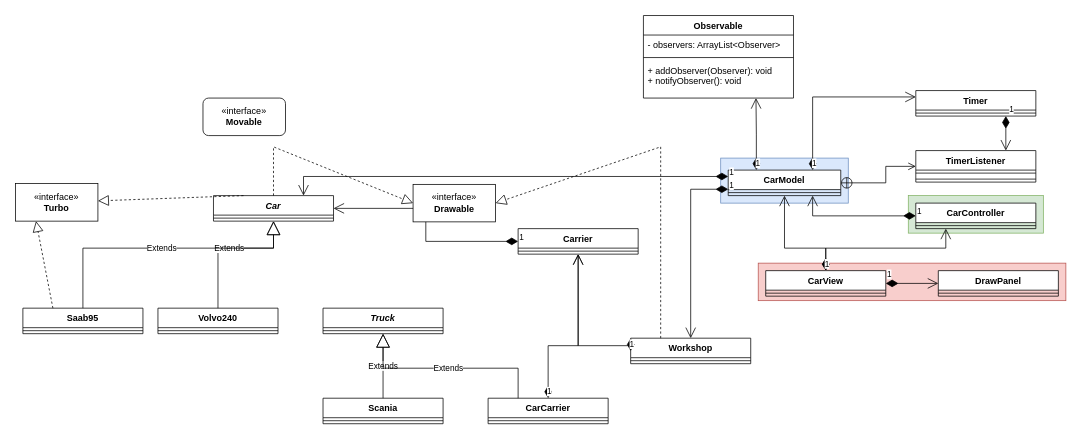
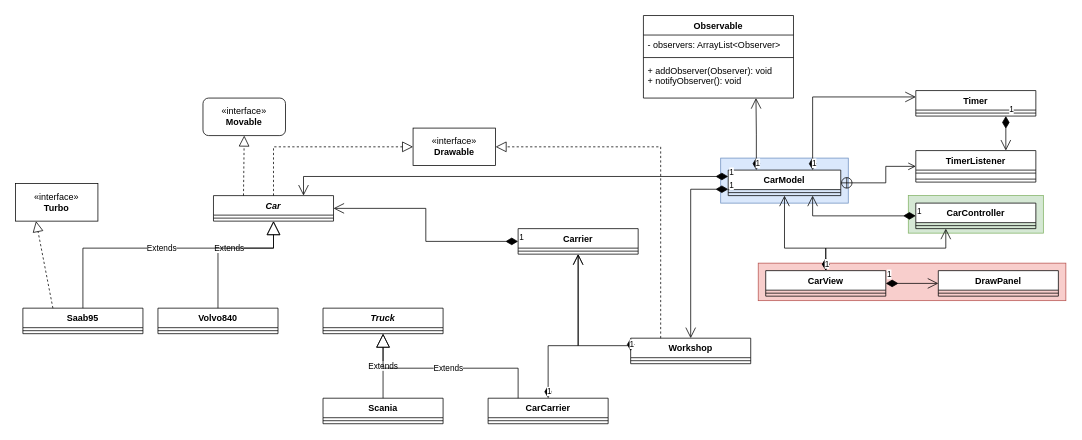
  <mxCell id="0" />
  <mxCell id="1" parent="0" />
  <mxCell id="2" value="" style="rounded=0;whiteSpace=wrap;html=1;fillColor=#dae8fc;strokeColor=#6c8ebf;" vertex="1" parent="1"><mxGeometry x="960" y="210" width="170" height="60" as="geometry" /></mxCell>
  <mxCell id="3" value="" style="rounded=0;whiteSpace=wrap;html=1;fillColor=#f8cecc;strokeColor=#b85450;" vertex="1" parent="1"><mxGeometry x="1010" y="350" width="410" height="50" as="geometry" /></mxCell>
  <mxCell id="4" value="" style="rounded=0;whiteSpace=wrap;html=1;fillColor=#d5e8d4;strokeColor=#82b366;" vertex="1" parent="1"><mxGeometry x="1210" y="260" width="180" height="50" as="geometry" /></mxCell>
  <mxCell id="5" value="&lt;i&gt;Car&lt;/i&gt;" style="swimlane;fontStyle=1;align=center;verticalAlign=top;childLayout=stackLayout;horizontal=1;startSize=26;horizontalStack=0;resizeParent=1;resizeParentMax=0;resizeLast=0;collapsible=1;marginBottom=0;whiteSpace=wrap;html=1;" vertex="1" parent="1"><mxGeometry x="284" y="260" width="160" height="34" as="geometry" /></mxCell>
  <mxCell id="6" value="" style="line;strokeWidth=1;fillColor=none;align=left;verticalAlign=middle;spacingTop=-1;spacingLeft=3;spacingRight=3;rotatable=0;labelPosition=right;points=[];portConstraint=eastwest;strokeColor=inherit;" vertex="1" parent="5"><mxGeometry y="26" width="160" height="8" as="geometry" /></mxCell>
- <mxCell id="7" value="Volvo240" style="swimlane;fontStyle=1;align=center;verticalAlign=top;childLayout=stackLayout;horizontal=1;startSize=26;horizontalStack=0;resizeParent=1;resizeParentMax=0;resizeLast=0;collapsible=1;marginBottom=0;whiteSpace=wrap;html=1;" vertex="1" parent="1"><mxGeometry x="210" y="410" width="160" height="34" as="geometry" /></mxCell>
+ <mxCell id="7" value="Volvo840" style="swimlane;fontStyle=1;align=center;verticalAlign=top;childLayout=stackLayout;horizontal=1;startSize=26;horizontalStack=0;resizeParent=1;resizeParentMax=0;resizeLast=0;collapsible=1;marginBottom=0;whiteSpace=wrap;html=1;" vertex="1" parent="1"><mxGeometry x="210" y="410" width="160" height="34" as="geometry" /></mxCell>
  <mxCell id="8" value="" style="line;strokeWidth=1;fillColor=none;align=left;verticalAlign=middle;spacingTop=-1;spacingLeft=3;spacingRight=3;rotatable=0;labelPosition=right;points=[];portConstraint=eastwest;strokeColor=inherit;" vertex="1" parent="7"><mxGeometry y="26" width="160" height="8" as="geometry" /></mxCell>
  <mxCell id="9" value="Saab95" style="swimlane;fontStyle=1;align=center;verticalAlign=top;childLayout=stackLayout;horizontal=1;startSize=26;horizontalStack=0;resizeParent=1;resizeParentMax=0;resizeLast=0;collapsible=1;marginBottom=0;whiteSpace=wrap;html=1;" vertex="1" parent="1"><mxGeometry y="410" width="160" height="34" as="geometry" x="30" /></mxCell>
  <mxCell id="10" value="" style="line;strokeWidth=1;fillColor=none;align=left;verticalAlign=middle;spacingTop=-1;spacingLeft=3;spacingRight=3;rotatable=0;labelPosition=right;points=[];portConstraint=eastwest;strokeColor=inherit;" vertex="1" parent="9"><mxGeometry y="26" width="160" height="8" as="geometry" /></mxCell>
  <mxCell id="11" value="&lt;i style=&quot;&quot;&gt;Truck&lt;/i&gt;" style="swimlane;fontStyle=1;align=center;verticalAlign=top;childLayout=stackLayout;horizontal=1;startSize=26;horizontalStack=0;resizeParent=1;resizeParentMax=0;resizeLast=0;collapsible=1;marginBottom=0;whiteSpace=wrap;html=1;" vertex="1" parent="1"><mxGeometry x="430" y="410" width="160" height="34" as="geometry" /></mxCell>
  <mxCell id="12" value="" style="line;strokeWidth=1;fillColor=none;align=left;verticalAlign=middle;spacingTop=-1;spacingLeft=3;spacingRight=3;rotatable=0;labelPosition=right;points=[];portConstraint=eastwest;strokeColor=inherit;" vertex="1" parent="11"><mxGeometry y="26" width="160" height="8" as="geometry" /></mxCell>
  <mxCell id="13" value="Carrier" style="swimlane;fontStyle=1;align=center;verticalAlign=top;childLayout=stackLayout;horizontal=1;startSize=26;horizontalStack=0;resizeParent=1;resizeParentMax=0;resizeLast=0;collapsible=1;marginBottom=0;whiteSpace=wrap;html=1;" vertex="1" parent="1"><mxGeometry x="690" y="304" width="160" height="34" as="geometry" /></mxCell>
  <mxCell id="14" value="" style="line;strokeWidth=1;fillColor=none;align=left;verticalAlign=middle;spacingTop=-1;spacingLeft=3;spacingRight=3;rotatable=0;labelPosition=right;points=[];portConstraint=eastwest;strokeColor=inherit;" vertex="1" parent="13"><mxGeometry y="26" width="160" height="8" as="geometry" /></mxCell>
  <mxCell id="15" value="«interface»&lt;br&gt;&lt;b&gt;Movable&lt;/b&gt;" style="html=1;whiteSpace=wrap;rounded=1;" vertex="1" parent="1"><mxGeometry x="270" width="110" height="50" as="geometry" y="130" /></mxCell>
  <mxCell id="16" value="CarCarrier" style="swimlane;fontStyle=1;align=center;verticalAlign=top;childLayout=stackLayout;horizontal=1;startSize=26;horizontalStack=0;resizeParent=1;resizeParentMax=0;resizeLast=0;collapsible=1;marginBottom=0;whiteSpace=wrap;html=1;" vertex="1" parent="1"><mxGeometry x="650" y="530" width="160" height="34" as="geometry" /></mxCell>
  <mxCell id="17" value="" style="line;strokeWidth=1;fillColor=none;align=left;verticalAlign=middle;spacingTop=-1;spacingLeft=3;spacingRight=3;rotatable=0;labelPosition=right;points=[];portConstraint=eastwest;strokeColor=inherit;" vertex="1" parent="16"><mxGeometry y="26" width="160" height="8" as="geometry" /></mxCell>
  <mxCell id="18" value="Scania" style="swimlane;fontStyle=1;align=center;verticalAlign=top;childLayout=stackLayout;horizontal=1;startSize=26;horizontalStack=0;resizeParent=1;resizeParentMax=0;resizeLast=0;collapsible=1;marginBottom=0;whiteSpace=wrap;html=1;" vertex="1" parent="1"><mxGeometry x="430" y="530" width="160" height="34" as="geometry" /></mxCell>
  <mxCell id="19" value="" style="line;strokeWidth=1;fillColor=none;align=left;verticalAlign=middle;spacingTop=-1;spacingLeft=3;spacingRight=3;rotatable=0;labelPosition=right;points=[];portConstraint=eastwest;strokeColor=inherit;" vertex="1" parent="18"><mxGeometry y="26" width="160" height="8" as="geometry" /></mxCell>
  <mxCell id="20" value="1" style="endArrow=open;html=1;endSize=12;startArrow=diamondThin;startSize=14;startFill=1;edgeStyle=orthogonalEdgeStyle;align=left;verticalAlign=bottom;rounded=0;exitX=0;exitY=0.5;exitDx=0;exitDy=0;entryX=1;entryY=0.5;entryDx=0;entryDy=0;" edge="1" parent="1" source="13" target="5"><mxGeometry x="-1" y="3" relative="1" as="geometry"><mxPoint x="350" y="430" as="sourcePoint" /><mxPoint x="590" y="427" as="targetPoint" /></mxGeometry></mxCell>
  <mxCell id="21" value="1" style="endArrow=open;html=1;endSize=12;startArrow=diamondThin;startSize=14;startFill=1;edgeStyle=orthogonalEdgeStyle;align=left;verticalAlign=bottom;rounded=0;exitX=0.5;exitY=0;exitDx=0;exitDy=0;entryX=0.5;entryY=1;entryDx=0;entryDy=0;" edge="1" parent="1" source="16" target="13"><mxGeometry x="-1" y="3" relative="1" as="geometry"><mxPoint x="350" y="430" as="sourcePoint" /><mxPoint x="810" y="350" as="targetPoint" /><Array as="points"><mxPoint x="730" y="460" /><mxPoint x="770" y="460" /></Array></mxGeometry></mxCell>
  <mxCell id="22" value="Extends" style="endArrow=block;endSize=16;endFill=0;html=1;rounded=0;exitX=0.5;exitY=0;exitDx=0;exitDy=0;entryX=0.5;entryY=1;entryDx=0;entryDy=0;" edge="1" parent="1" source="7" target="5"><mxGeometry width="160" relative="1" as="geometry"><mxPoint x="350" y="430" as="sourcePoint" /><mxPoint x="510" y="430" as="targetPoint" /><Array as="points"><mxPoint x="290" y="330" /><mxPoint x="364" y="330" /></Array></mxGeometry></mxCell>
  <mxCell id="23" value="Extends" style="endArrow=block;endSize=16;endFill=0;html=1;rounded=0;exitX=0.5;exitY=0;exitDx=0;exitDy=0;entryX=0.5;entryY=1;entryDx=0;entryDy=0;" edge="1" parent="1" source="9" target="5"><mxGeometry width="160" relative="1" as="geometry"><mxPoint x="350" y="430" as="sourcePoint" /><mxPoint x="510" y="430" as="targetPoint" /><Array as="points"><mxPoint x="110" y="330" /><mxPoint x="364" y="330" /></Array></mxGeometry></mxCell>
  <mxCell id="24" value="Extends" style="endArrow=block;endSize=16;endFill=0;html=1;rounded=0;exitX=0.5;exitY=0;exitDx=0;exitDy=0;" edge="1" parent="1" source="18" target="12"><mxGeometry width="160" relative="1" as="geometry"><mxPoint x="370" y="510" as="sourcePoint" /><mxPoint x="512" y="440" as="targetPoint" /></mxGeometry></mxCell>
- <mxCell id="25" value="" style="endArrow=block;dashed=1;endFill=0;endSize=12;html=1;rounded=0;exitX=0.25;exitY=0;exitDx=0;exitDy=0;" edge="1" parent="1" source="5" target="44"><mxGeometry width="160" relative="1" as="geometry"><mxPoint x="350" y="430" as="sourcePoint" /><mxPoint x="510" y="430" as="targetPoint" /></mxGeometry></mxCell>
+ <mxCell id="25" value="" style="endArrow=block;dashed=1;endFill=0;endSize=12;html=1;rounded=0;exitX=0.25;exitY=0;exitDx=0;exitDy=0;entryX=0.5;entryY=1;entryDx=0;entryDy=0;" edge="1" parent="1" source="5" target="15"><mxGeometry width="160" relative="1" as="geometry"><mxPoint x="350" y="430" as="sourcePoint" /><mxPoint x="510" y="430" as="targetPoint" /></mxGeometry></mxCell>
  <mxCell id="26" value="Workshop" style="swimlane;fontStyle=1;align=center;verticalAlign=top;childLayout=stackLayout;horizontal=1;startSize=26;horizontalStack=0;resizeParent=1;resizeParentMax=0;resizeLast=0;collapsible=1;marginBottom=0;whiteSpace=wrap;html=1;" vertex="1" parent="1"><mxGeometry x="840" y="450" width="160" height="34" as="geometry" /></mxCell>
  <mxCell id="27" value="" style="line;strokeWidth=1;fillColor=none;align=left;verticalAlign=middle;spacingTop=-1;spacingLeft=3;spacingRight=3;rotatable=0;labelPosition=right;points=[];portConstraint=eastwest;strokeColor=inherit;" vertex="1" parent="26"><mxGeometry y="26" width="160" height="8" as="geometry" /></mxCell>
  <mxCell id="28" value="CarModel" style="swimlane;fontStyle=1;align=center;verticalAlign=top;childLayout=stackLayout;horizontal=1;startSize=26;horizontalStack=0;resizeParent=1;resizeParentMax=0;resizeLast=0;collapsible=1;marginBottom=0;whiteSpace=wrap;html=1;" vertex="1" parent="1"><mxGeometry x="970" y="226" width="150" height="34" as="geometry" /></mxCell>
  <mxCell id="29" value="" style="line;strokeWidth=1;fillColor=none;align=left;verticalAlign=middle;spacingTop=-1;spacingLeft=3;spacingRight=3;rotatable=0;labelPosition=right;points=[];portConstraint=eastwest;strokeColor=inherit;" vertex="1" parent="28"><mxGeometry y="26" width="150" height="8" as="geometry" /></mxCell>
  <mxCell id="30" value="Extends" style="endArrow=block;endSize=16;endFill=0;html=1;rounded=0;exitX=0.25;exitY=0;exitDx=0;exitDy=0;" edge="1" parent="1" source="16" target="12"><mxGeometry width="160" relative="1" as="geometry"><mxPoint x="580" y="420" as="sourcePoint" /><mxPoint x="550" y="460" as="targetPoint" /><Array as="points"><mxPoint x="690" y="490" /><mxPoint x="510" y="490" /></Array></mxGeometry></mxCell>
  <mxCell id="31" value="1" style="endArrow=open;html=1;endSize=12;startArrow=diamondThin;startSize=14;startFill=1;edgeStyle=orthogonalEdgeStyle;align=left;verticalAlign=bottom;rounded=0;exitX=0;exitY=0.5;exitDx=0;exitDy=0;entryX=0.5;entryY=1;entryDx=0;entryDy=0;" edge="1" parent="1" source="26" target="13"><mxGeometry x="-1" y="3" relative="1" as="geometry"><mxPoint x="580" y="420" as="sourcePoint" /><mxPoint x="840" y="310" as="targetPoint" /><Array as="points"><mxPoint x="840" y="460" /><mxPoint x="770" y="460" /></Array></mxGeometry></mxCell>
  <mxCell id="32" value="CarView" style="swimlane;fontStyle=1;align=center;verticalAlign=top;childLayout=stackLayout;horizontal=1;startSize=26;horizontalStack=0;resizeParent=1;resizeParentMax=0;resizeLast=0;collapsible=1;marginBottom=0;whiteSpace=wrap;html=1;" vertex="1" parent="1"><mxGeometry x="1020" y="360" width="160" height="34" as="geometry" /></mxCell>
  <mxCell id="33" value="" style="line;strokeWidth=1;fillColor=none;align=left;verticalAlign=middle;spacingTop=-1;spacingLeft=3;spacingRight=3;rotatable=0;labelPosition=right;points=[];portConstraint=eastwest;strokeColor=inherit;" vertex="1" parent="32"><mxGeometry y="26" width="160" height="8" as="geometry" /></mxCell>
  <mxCell id="34" value="DrawPanel" style="swimlane;fontStyle=1;align=center;verticalAlign=top;childLayout=stackLayout;horizontal=1;startSize=26;horizontalStack=0;resizeParent=1;resizeParentMax=0;resizeLast=0;collapsible=1;marginBottom=0;whiteSpace=wrap;html=1;" vertex="1" parent="1"><mxGeometry x="1250" y="360" width="160" height="34" as="geometry" /></mxCell>
  <mxCell id="35" value="" style="line;strokeWidth=1;fillColor=none;align=left;verticalAlign=middle;spacingTop=-1;spacingLeft=3;spacingRight=3;rotatable=0;labelPosition=right;points=[];portConstraint=eastwest;strokeColor=inherit;" vertex="1" parent="34"><mxGeometry y="26" width="160" height="8" as="geometry" /></mxCell>
  <mxCell id="36" value="1" style="endArrow=open;html=1;endSize=12;startArrow=diamondThin;startSize=14;startFill=1;edgeStyle=orthogonalEdgeStyle;align=left;verticalAlign=bottom;rounded=0;exitX=1;exitY=0.5;exitDx=0;exitDy=0;entryX=0;entryY=0.5;entryDx=0;entryDy=0;" edge="1" parent="1" source="32" target="34"><mxGeometry x="-1" y="3" relative="1" as="geometry"><mxPoint x="1020" y="410" as="sourcePoint" /><mxPoint x="1180" y="410" as="targetPoint" /></mxGeometry></mxCell>
  <mxCell id="37" value="1" style="endArrow=open;html=1;endSize=12;startArrow=diamondThin;startSize=14;startFill=1;edgeStyle=orthogonalEdgeStyle;align=left;verticalAlign=bottom;rounded=0;exitX=0;exitY=0.25;exitDx=0;exitDy=0;entryX=0.75;entryY=0;entryDx=0;entryDy=0;" edge="1" parent="1" source="28" target="5"><mxGeometry x="-1" y="3" relative="1" as="geometry"><mxPoint x="740" y="330" as="sourcePoint" /><mxPoint x="430" y="230" as="targetPoint" /></mxGeometry></mxCell>
  <mxCell id="38" value="1" style="endArrow=open;html=1;endSize=12;startArrow=diamondThin;startSize=14;startFill=1;edgeStyle=orthogonalEdgeStyle;align=left;verticalAlign=bottom;rounded=0;exitX=0;exitY=0.75;exitDx=0;exitDy=0;entryX=0.5;entryY=0;entryDx=0;entryDy=0;" edge="1" parent="1" source="28" target="26"><mxGeometry x="-1" y="3" relative="1" as="geometry"><mxPoint x="750" y="330" as="sourcePoint" /><mxPoint x="910" y="330" as="targetPoint" /></mxGeometry></mxCell>
  <mxCell id="39" value="TimerListener" style="swimlane;fontStyle=1;align=center;verticalAlign=top;childLayout=stackLayout;horizontal=1;startSize=26;horizontalStack=0;resizeParent=1;resizeParentMax=0;resizeLast=0;collapsible=1;marginBottom=0;whiteSpace=wrap;html=1;" vertex="1" parent="1"><mxGeometry x="1220" y="200" width="160" height="42" as="geometry" /></mxCell>
  <mxCell id="40" value="" style="line;strokeWidth=1;fillColor=none;align=left;verticalAlign=middle;spacingTop=-1;spacingLeft=3;spacingRight=3;rotatable=0;labelPosition=right;points=[];portConstraint=eastwest;strokeColor=inherit;" vertex="1" parent="39"><mxGeometry y="26" width="160" height="8" as="geometry" /></mxCell>
  <mxCell id="41" value="" style="line;strokeWidth=1;fillColor=none;align=left;verticalAlign=middle;spacingTop=-1;spacingLeft=3;spacingRight=3;rotatable=0;labelPosition=right;points=[];portConstraint=eastwest;strokeColor=inherit;" vertex="1" parent="39"><mxGeometry y="34" width="160" height="8" as="geometry" /></mxCell>
  <mxCell id="42" value="Timer" style="swimlane;fontStyle=1;align=center;verticalAlign=top;childLayout=stackLayout;horizontal=1;startSize=26;horizontalStack=0;resizeParent=1;resizeParentMax=0;resizeLast=0;collapsible=1;marginBottom=0;whiteSpace=wrap;html=1;" vertex="1" parent="1"><mxGeometry x="1220" y="120" width="160" height="34" as="geometry" /></mxCell>
  <mxCell id="43" value="" style="line;strokeWidth=1;fillColor=none;align=left;verticalAlign=middle;spacingTop=-1;spacingLeft=3;spacingRight=3;rotatable=0;labelPosition=right;points=[];portConstraint=eastwest;strokeColor=inherit;" vertex="1" parent="42"><mxGeometry y="26" width="160" height="8" as="geometry" /></mxCell>
  <mxCell id="44" value="«interface»&lt;br&gt;&lt;b&gt;Turbo&lt;/b&gt;" style="html=1;whiteSpace=wrap;" vertex="1" parent="1"><mxGeometry x="20" y="244" width="110" height="50" as="geometry" /></mxCell>
  <mxCell id="45" value="" style="endArrow=block;dashed=1;endFill=0;endSize=12;html=1;rounded=0;exitX=0.25;exitY=0;exitDx=0;exitDy=0;entryX=0.25;entryY=1;entryDx=0;entryDy=0;" edge="1" parent="1" source="9" target="44"><mxGeometry width="160" relative="1" as="geometry"><mxPoint x="410" y="270" as="sourcePoint" /><mxPoint x="570" y="270" as="targetPoint" /></mxGeometry></mxCell>
- <mxCell id="46" value="«interface»&lt;br&gt;&lt;b&gt;Drawable&lt;/b&gt;" style="html=1;whiteSpace=wrap;" vertex="1" parent="1"><mxGeometry x="550" y="245" width="110" height="50" as="geometry" /></mxCell>
+ <mxCell id="46" value="«interface»&lt;br&gt;&lt;b&gt;Drawable&lt;/b&gt;" style="html=1;whiteSpace=wrap;" vertex="1" parent="1"><mxGeometry x="550" y="170" width="110" height="50" as="geometry" /></mxCell>
  <mxCell id="47" value="" style="endArrow=block;dashed=1;endFill=0;endSize=12;html=1;rounded=0;exitX=0.5;exitY=0;exitDx=0;exitDy=0;entryX=0;entryY=0.5;entryDx=0;entryDy=0;" edge="1" parent="1" source="5" target="46"><mxGeometry width="160" relative="1" as="geometry"><mxPoint x="570" y="300" as="sourcePoint" /><mxPoint x="730" y="300" as="targetPoint" /><Array as="points"><mxPoint x="364" y="195" /></Array></mxGeometry></mxCell>
  <mxCell id="48" value="" style="endArrow=block;dashed=1;endFill=0;endSize=12;html=1;rounded=0;entryX=1;entryY=0.5;entryDx=0;entryDy=0;exitX=0.25;exitY=0;exitDx=0;exitDy=0;" edge="1" parent="1" source="26" target="46"><mxGeometry width="160" relative="1" as="geometry"><mxPoint x="720" y="300" as="sourcePoint" /><mxPoint x="880" y="300" as="targetPoint" /><Array as="points"><mxPoint x="880" y="195" /></Array></mxGeometry></mxCell>
  <mxCell id="49" value="CarController" style="swimlane;fontStyle=1;align=center;verticalAlign=top;childLayout=stackLayout;horizontal=1;startSize=26;horizontalStack=0;resizeParent=1;resizeParentMax=0;resizeLast=0;collapsible=1;marginBottom=0;whiteSpace=wrap;html=1;" vertex="1" parent="1"><mxGeometry x="1220" y="270" width="160" height="34" as="geometry" /></mxCell>
  <mxCell id="50" value="" style="line;strokeWidth=1;fillColor=none;align=left;verticalAlign=middle;spacingTop=-1;spacingLeft=3;spacingRight=3;rotatable=0;labelPosition=right;points=[];portConstraint=eastwest;strokeColor=inherit;" vertex="1" parent="49"><mxGeometry y="26" width="160" height="8" as="geometry" /></mxCell>
  <mxCell id="51" value="Observable" style="swimlane;fontStyle=1;align=center;verticalAlign=top;childLayout=stackLayout;horizontal=1;startSize=26;horizontalStack=0;resizeParent=1;resizeParentMax=0;resizeLast=0;collapsible=1;marginBottom=0;whiteSpace=wrap;html=1;" vertex="1" parent="1"><mxGeometry x="857" y="20" width="200" height="110" as="geometry" /></mxCell>
  <mxCell id="52" value="- observers: ArrayList&amp;lt;Observer&amp;gt;" style="text;strokeColor=none;fillColor=none;align=left;verticalAlign=top;spacingLeft=4;spacingRight=4;overflow=hidden;rotatable=0;points=[[0,0.5],[1,0.5]];portConstraint=eastwest;whiteSpace=wrap;html=1;" vertex="1" parent="51"><mxGeometry y="26" width="200" height="26" as="geometry" /></mxCell>
  <mxCell id="53" value="" style="line;strokeWidth=1;fillColor=none;align=left;verticalAlign=middle;spacingTop=-1;spacingLeft=3;spacingRight=3;rotatable=0;labelPosition=right;points=[];portConstraint=eastwest;strokeColor=inherit;" vertex="1" parent="51"><mxGeometry y="52" width="200" height="8" as="geometry" /></mxCell>
  <mxCell id="54" value="+ addObserver(Observer): void&lt;div&gt;+ notifyObserver(): void&amp;nbsp;&lt;/div&gt;" style="text;strokeColor=none;fillColor=none;align=left;verticalAlign=top;spacingLeft=4;spacingRight=4;overflow=hidden;rotatable=0;points=[[0,0.5],[1,0.5]];portConstraint=eastwest;whiteSpace=wrap;html=1;" vertex="1" parent="51"><mxGeometry y="60" width="200" height="50" as="geometry" /></mxCell>
  <mxCell id="55" value="1" style="endArrow=open;html=1;endSize=12;startArrow=diamondThin;startSize=14;startFill=1;edgeStyle=orthogonalEdgeStyle;align=left;verticalAlign=bottom;rounded=0;exitX=0.75;exitY=0;exitDx=0;exitDy=0;entryX=0;entryY=0.25;entryDx=0;entryDy=0;" edge="1" parent="1" source="28" target="42"><mxGeometry x="-1" y="3" relative="1" as="geometry"><mxPoint x="990" y="200" as="sourcePoint" /><mxPoint x="1150" y="200" as="targetPoint" /></mxGeometry></mxCell>
  <mxCell id="56" value="1" style="endArrow=open;html=1;endSize=12;startArrow=diamondThin;startSize=14;startFill=1;edgeStyle=orthogonalEdgeStyle;align=left;verticalAlign=bottom;rounded=0;exitX=0.75;exitY=1;exitDx=0;exitDy=0;entryX=0.75;entryY=0;entryDx=0;entryDy=0;" edge="1" parent="1" source="42" target="39"><mxGeometry x="-1" y="3" relative="1" as="geometry"><mxPoint x="1000" y="230" as="sourcePoint" /><mxPoint x="1160" y="230" as="targetPoint" /></mxGeometry></mxCell>
  <mxCell id="57" value="" style="endArrow=open;startArrow=circlePlus;endFill=0;startFill=0;endSize=8;html=1;rounded=0;exitX=1;exitY=0.5;exitDx=0;exitDy=0;entryX=0;entryY=0.5;entryDx=0;entryDy=0;" edge="1" parent="1" source="28" target="39"><mxGeometry width="160" relative="1" as="geometry"><mxPoint x="970" y="270" as="sourcePoint" /><mxPoint x="1130" y="270" as="targetPoint" /><Array as="points"><mxPoint x="1180" y="243" /><mxPoint x="1180" y="221" /></Array></mxGeometry></mxCell>
  <mxCell id="58" value="1" style="endArrow=open;html=1;endSize=12;startArrow=diamondThin;startSize=14;startFill=1;edgeStyle=orthogonalEdgeStyle;align=left;verticalAlign=bottom;rounded=0;exitX=0.25;exitY=0;exitDx=0;exitDy=0;entryX=0.75;entryY=1;entryDx=0;entryDy=0;" edge="1" parent="1" source="28" target="51"><mxGeometry x="-1" y="3" relative="1" as="geometry"><mxPoint x="930" y="180" as="sourcePoint" /><mxPoint x="1040" y="120" as="targetPoint" /></mxGeometry></mxCell>
  <mxCell id="59" value="1" style="endArrow=open;html=1;endSize=12;startArrow=diamondThin;startSize=14;startFill=1;edgeStyle=orthogonalEdgeStyle;align=left;verticalAlign=bottom;rounded=0;entryX=0.75;entryY=1;entryDx=0;entryDy=0;exitX=0;exitY=0.5;exitDx=0;exitDy=0;" edge="1" parent="1" source="49" target="28"><mxGeometry x="-1" y="3" relative="1" as="geometry"><mxPoint x="1140" y="200" as="sourcePoint" /><mxPoint x="1300" y="200" as="targetPoint" /><Array as="points"><mxPoint x="1083" y="287" /></Array></mxGeometry></mxCell>
  <mxCell id="60" value="1" style="endArrow=open;html=1;endSize=12;startArrow=diamondThin;startSize=14;startFill=1;edgeStyle=orthogonalEdgeStyle;align=left;verticalAlign=bottom;rounded=0;exitX=0.5;exitY=0;exitDx=0;exitDy=0;entryX=0.5;entryY=1;entryDx=0;entryDy=0;" edge="1" parent="1" source="32" target="28"><mxGeometry x="-1" y="3" relative="1" as="geometry"><mxPoint x="1040" y="240" as="sourcePoint" /><mxPoint x="1200" y="240" as="targetPoint" /><Array as="points"><mxPoint x="1100" y="330" /><mxPoint x="1045" y="330" /></Array></mxGeometry></mxCell>
  <mxCell id="61" value="1" style="endArrow=open;html=1;endSize=12;startArrow=diamondThin;startSize=14;startFill=1;edgeStyle=orthogonalEdgeStyle;align=left;verticalAlign=bottom;rounded=0;entryX=0.25;entryY=1;entryDx=0;entryDy=0;exitX=0.5;exitY=0;exitDx=0;exitDy=0;" edge="1" parent="1" source="32" target="49"><mxGeometry x="-1" y="3" relative="1" as="geometry"><mxPoint x="1110" y="340" as="sourcePoint" /><mxPoint x="1170" y="240" as="targetPoint" /><Array as="points"><mxPoint x="1100" y="330" /><mxPoint x="1260" y="330" /></Array></mxGeometry></mxCell>
